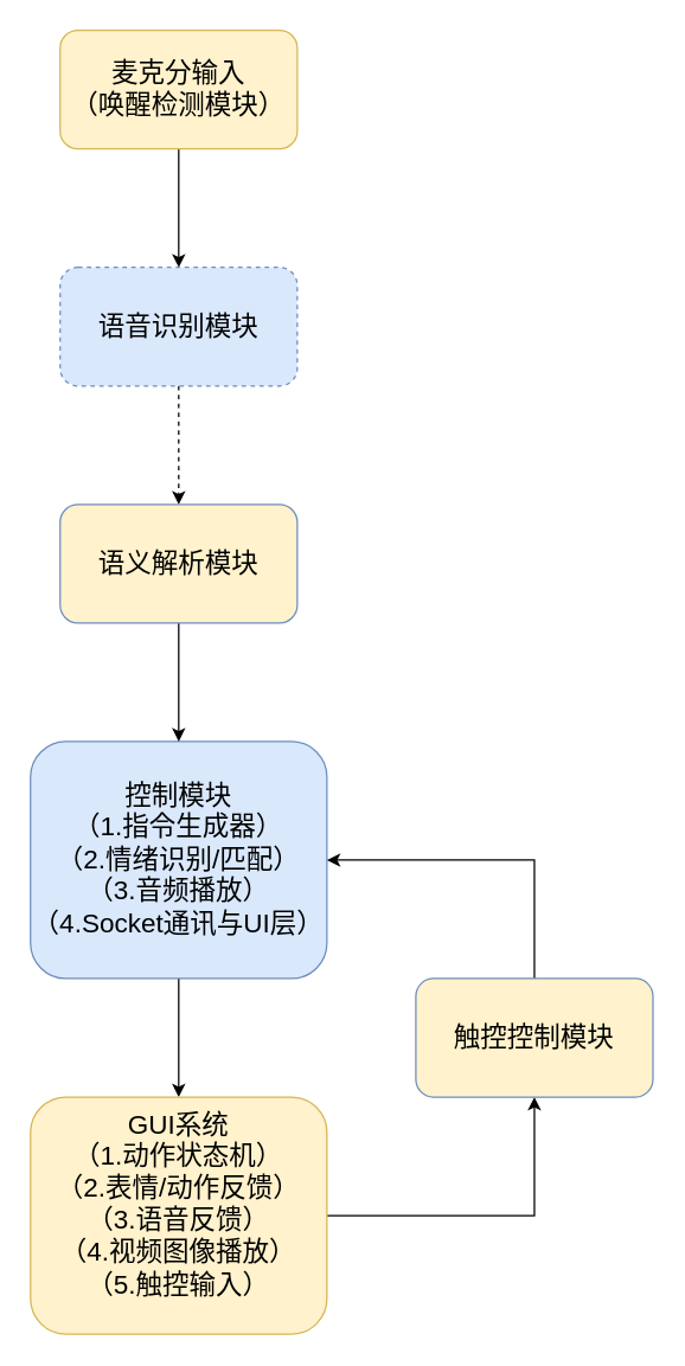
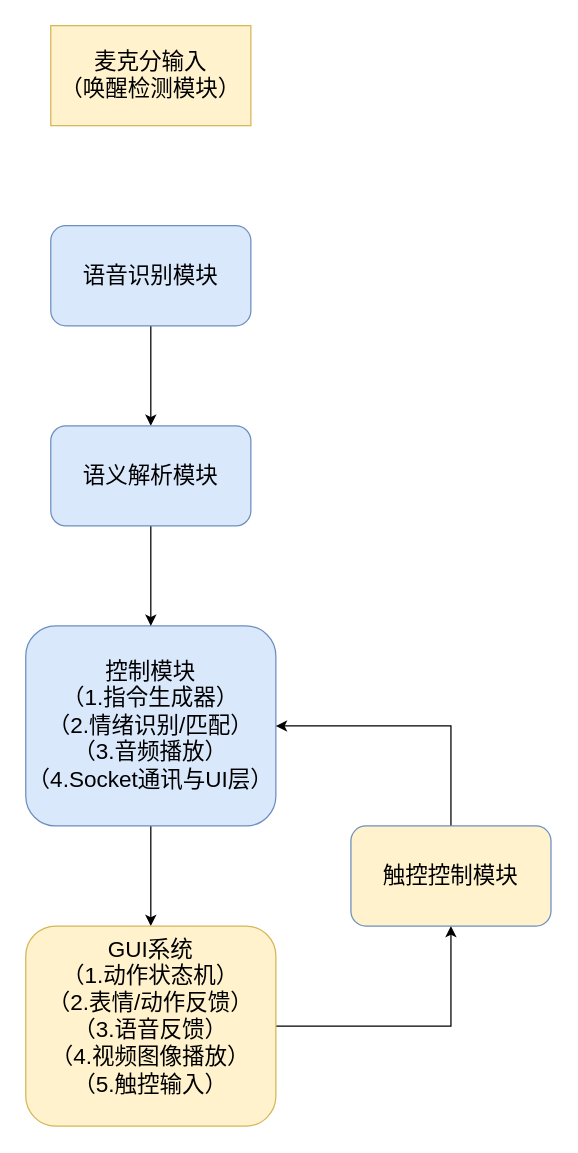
  <mxCell id="0" />
  <mxCell id="1" parent="0" />
- <mxCell id="2" style="edgeStyle=orthogonalEdgeStyle;rounded=0;orthogonalLoop=1;jettySize=auto;html=1;exitX=0.5;exitY=1;exitDx=0;exitDy=0;entryX=0.5;entryY=0;entryDx=0;entryDy=0;" edge="1" parent="1" source="3" target="5"><mxGeometry relative="1" as="geometry" /></mxCell>
- <mxCell id="3" value="&lt;font style=&quot;font-size: 18px;&quot;&gt;麦克分输入&lt;/font&gt;&lt;div&gt;&lt;font style=&quot;font-size: 18px;&quot;&gt;（唤醒检测模块）&lt;/font&gt;&lt;/div&gt;" style="rounded=1;whiteSpace=wrap;html=1;fillColor=#fff2cc;strokeColor=#d6b656;" vertex="1" parent="1"><mxGeometry x="40" y="20" width="160" height="80" as="geometry" /></mxCell>
- <mxCell id="4" style="edgeStyle=orthogonalEdgeStyle;rounded=0;orthogonalLoop=1;jettySize=auto;html=1;exitX=0.5;exitY=1;exitDx=0;exitDy=0;entryX=0.5;entryY=0;entryDx=0;entryDy=0;dashed=1;" edge="1" parent="1" source="5" target="9"><mxGeometry relative="1" as="geometry"><mxPoint x="150" y="340" as="targetPoint" /></mxGeometry></mxCell>
- <mxCell id="5" value="&lt;font style=&quot;font-size: 18px;&quot;&gt;语音识别模块&lt;/font&gt;" style="rounded=1;whiteSpace=wrap;html=1;fillColor=#dae8fc;strokeColor=#6c8ebf;dashed=1;" vertex="1" parent="1"><mxGeometry x="40" y="180" width="160" height="80" as="geometry" /></mxCell>
+ <mxCell id="3" value="&lt;font style=&quot;font-size: 18px;&quot;&gt;麦克分输入&lt;/font&gt;&lt;div&gt;&lt;font style=&quot;font-size: 18px;&quot;&gt;（唤醒检测模块）&lt;/font&gt;&lt;/div&gt;" style="whiteSpace=wrap;html=1;fillColor=#fff2cc;strokeColor=#d6b656;rounded=0;" vertex="1" parent="1"><mxGeometry x="40" y="20" width="160" height="80" as="geometry" /></mxCell>
+ <mxCell id="4" style="edgeStyle=orthogonalEdgeStyle;rounded=0;orthogonalLoop=1;jettySize=auto;html=1;exitX=0.5;exitY=1;exitDx=0;exitDy=0;entryX=0.5;entryY=0;entryDx=0;entryDy=0;" edge="1" parent="1" source="5" target="9"><mxGeometry relative="1" as="geometry"><mxPoint x="150" y="340" as="targetPoint" /></mxGeometry></mxCell>
+ <mxCell id="5" value="&lt;font style=&quot;font-size: 18px;&quot;&gt;语音识别模块&lt;/font&gt;" style="rounded=1;whiteSpace=wrap;html=1;fillColor=#dae8fc;strokeColor=#6c8ebf;" vertex="1" parent="1"><mxGeometry x="40" y="180" width="160" height="80" as="geometry" /></mxCell>
  <mxCell id="6" style="edgeStyle=orthogonalEdgeStyle;rounded=0;orthogonalLoop=1;jettySize=auto;html=1;exitX=0.5;exitY=1;exitDx=0;exitDy=0;entryX=0.5;entryY=0;entryDx=0;entryDy=0;" edge="1" parent="1" source="7" target="12"><mxGeometry relative="1" as="geometry" /></mxCell>
  <mxCell id="7" value="&lt;font style=&quot;font-size: 18px;&quot;&gt;控制模块&lt;/font&gt;&lt;div&gt;&lt;font style=&quot;font-size: 18px;&quot;&gt;（1.指令生成器）&lt;/font&gt;&lt;/div&gt;&lt;div&gt;&lt;font style=&quot;font-size: 18px;&quot;&gt;（2.情绪识别/匹配）&lt;/font&gt;&lt;/div&gt;&lt;div&gt;&lt;font style=&quot;font-size: 18px;&quot;&gt;（3.音频播放&lt;span style=&quot;background-color: transparent; color: light-dark(rgb(0, 0, 0), rgb(255, 255, 255));&quot;&gt;）&lt;/span&gt;&lt;/font&gt;&lt;/div&gt;&lt;div&gt;&lt;span style=&quot;background-color: transparent; color: light-dark(rgb(0, 0, 0), rgb(255, 255, 255));&quot;&gt;&lt;font style=&quot;font-size: 18px;&quot;&gt;（4.Socket通讯与UI层）&lt;/font&gt;&lt;/span&gt;&lt;/div&gt;" style="rounded=1;whiteSpace=wrap;html=1;fillColor=#dae8fc;strokeColor=#6c8ebf;" vertex="1" parent="1"><mxGeometry x="20" y="500" width="200" height="160" as="geometry" /></mxCell>
  <mxCell id="8" style="edgeStyle=orthogonalEdgeStyle;rounded=0;orthogonalLoop=1;jettySize=auto;html=1;exitX=0.5;exitY=1;exitDx=0;exitDy=0;entryX=0.5;entryY=0;entryDx=0;entryDy=0;" edge="1" parent="1" source="9" target="7"><mxGeometry relative="1" as="geometry" /></mxCell>
- <mxCell id="9" value="&lt;font style=&quot;font-size: 18px;&quot;&gt;语义解析模块&lt;/font&gt;" style="rounded=1;whiteSpace=wrap;html=1;fillColor=#fff2cc;strokeColor=#6c8ebf;" vertex="1" parent="1"><mxGeometry x="40" y="340" width="160" height="80" as="geometry" /></mxCell>
+ <mxCell id="9" value="&lt;font style=&quot;font-size: 18px;&quot;&gt;语义解析模块&lt;/font&gt;" style="rounded=1;whiteSpace=wrap;html=1;fillColor=#dae8fc;strokeColor=#6c8ebf;" vertex="1" parent="1"><mxGeometry x="40" y="340" width="160" height="80" as="geometry" /></mxCell>
  <mxCell id="10" style="edgeStyle=orthogonalEdgeStyle;rounded=0;orthogonalLoop=1;jettySize=auto;html=1;entryX=1;entryY=0.5;entryDx=0;entryDy=0;exitX=0.5;exitY=0;exitDx=0;exitDy=0;" edge="1" parent="1" source="13" target="7"><mxGeometry relative="1" as="geometry"><mxPoint x="240" y="370" as="targetPoint" /><mxPoint x="310" y="800" as="sourcePoint" /><Array as="points"><mxPoint x="360" y="580" /></Array></mxGeometry></mxCell>
  <mxCell id="11" style="edgeStyle=orthogonalEdgeStyle;rounded=0;orthogonalLoop=1;jettySize=auto;html=1;exitX=1;exitY=0.5;exitDx=0;exitDy=0;entryX=0.5;entryY=1;entryDx=0;entryDy=0;" edge="1" parent="1" source="12" target="13"><mxGeometry relative="1" as="geometry"><mxPoint x="390" y="760" as="targetPoint" /></mxGeometry></mxCell>
  <mxCell id="12" value="&lt;font style=&quot;font-size: 18px;&quot;&gt;GUI系统&lt;/font&gt;&lt;div&gt;&lt;font style=&quot;font-size: 18px;&quot;&gt;（1.动作状态机）&lt;/font&gt;&lt;/div&gt;&lt;div&gt;&lt;font style=&quot;font-size: 18px;&quot;&gt;（2.表情/动作反馈）&lt;/font&gt;&lt;/div&gt;&lt;div&gt;&lt;font style=&quot;font-size: 18px;&quot;&gt;（3.语音反馈）&lt;/font&gt;&lt;/div&gt;&lt;div&gt;&lt;font style=&quot;font-size: 18px;&quot;&gt;（4.视频图像播放）&lt;/font&gt;&lt;/div&gt;&lt;div&gt;&lt;font style=&quot;font-size: 18px;&quot;&gt;（5.触控输入）&lt;/font&gt;&lt;/div&gt;&lt;div&gt;&lt;br&gt;&lt;/div&gt;" style="rounded=1;whiteSpace=wrap;html=1;fillColor=#fff2cc;strokeColor=#d6b656;" vertex="1" parent="1"><mxGeometry x="20" y="740" width="200" height="160" as="geometry" /></mxCell>
  <mxCell id="13" value="&lt;font style=&quot;font-size: 18px;&quot;&gt;触控控制模块&lt;/font&gt;" style="rounded=1;whiteSpace=wrap;html=1;fillColor=#fff2cc;strokeColor=#6c8ebf;" vertex="1" parent="1"><mxGeometry x="280" y="660" width="160" height="80" as="geometry" /></mxCell>
